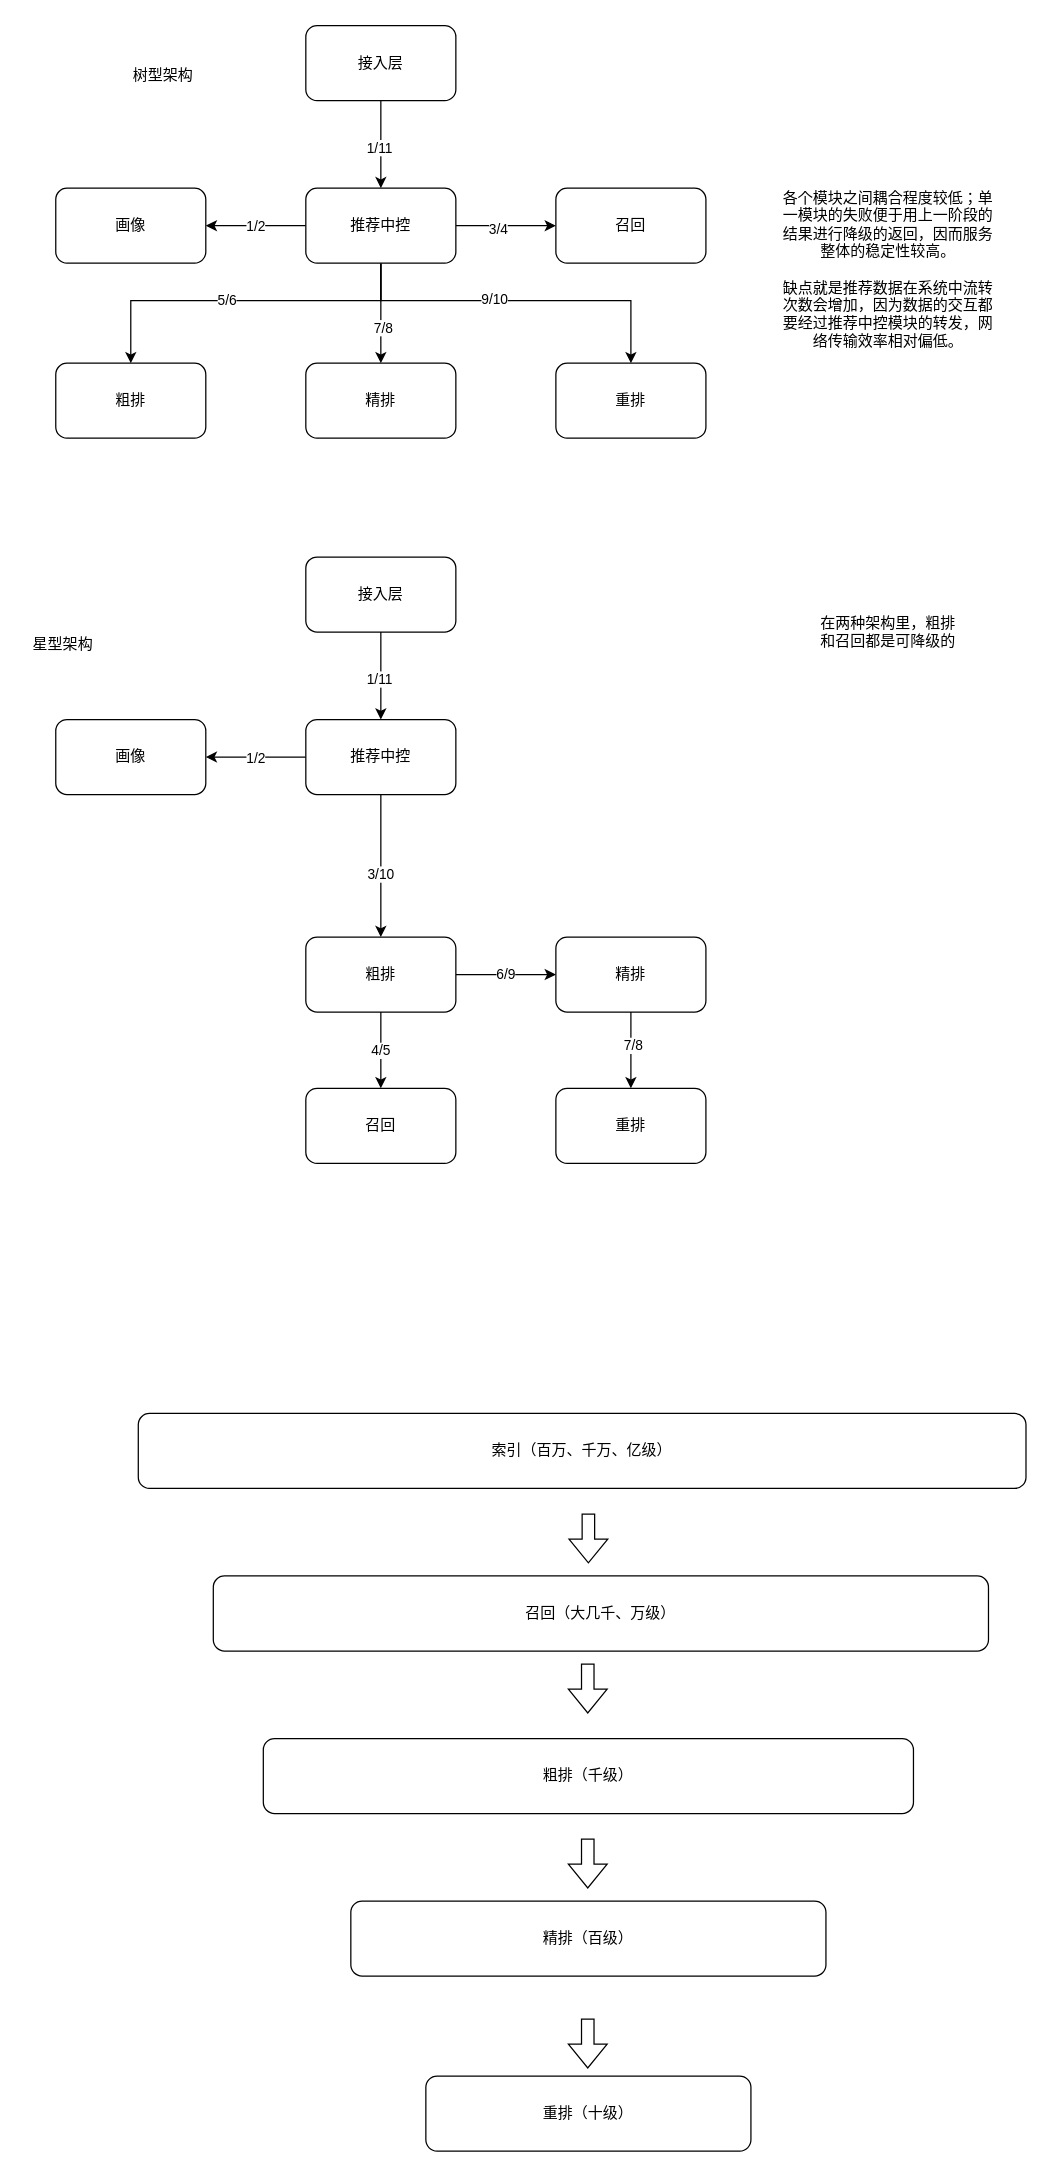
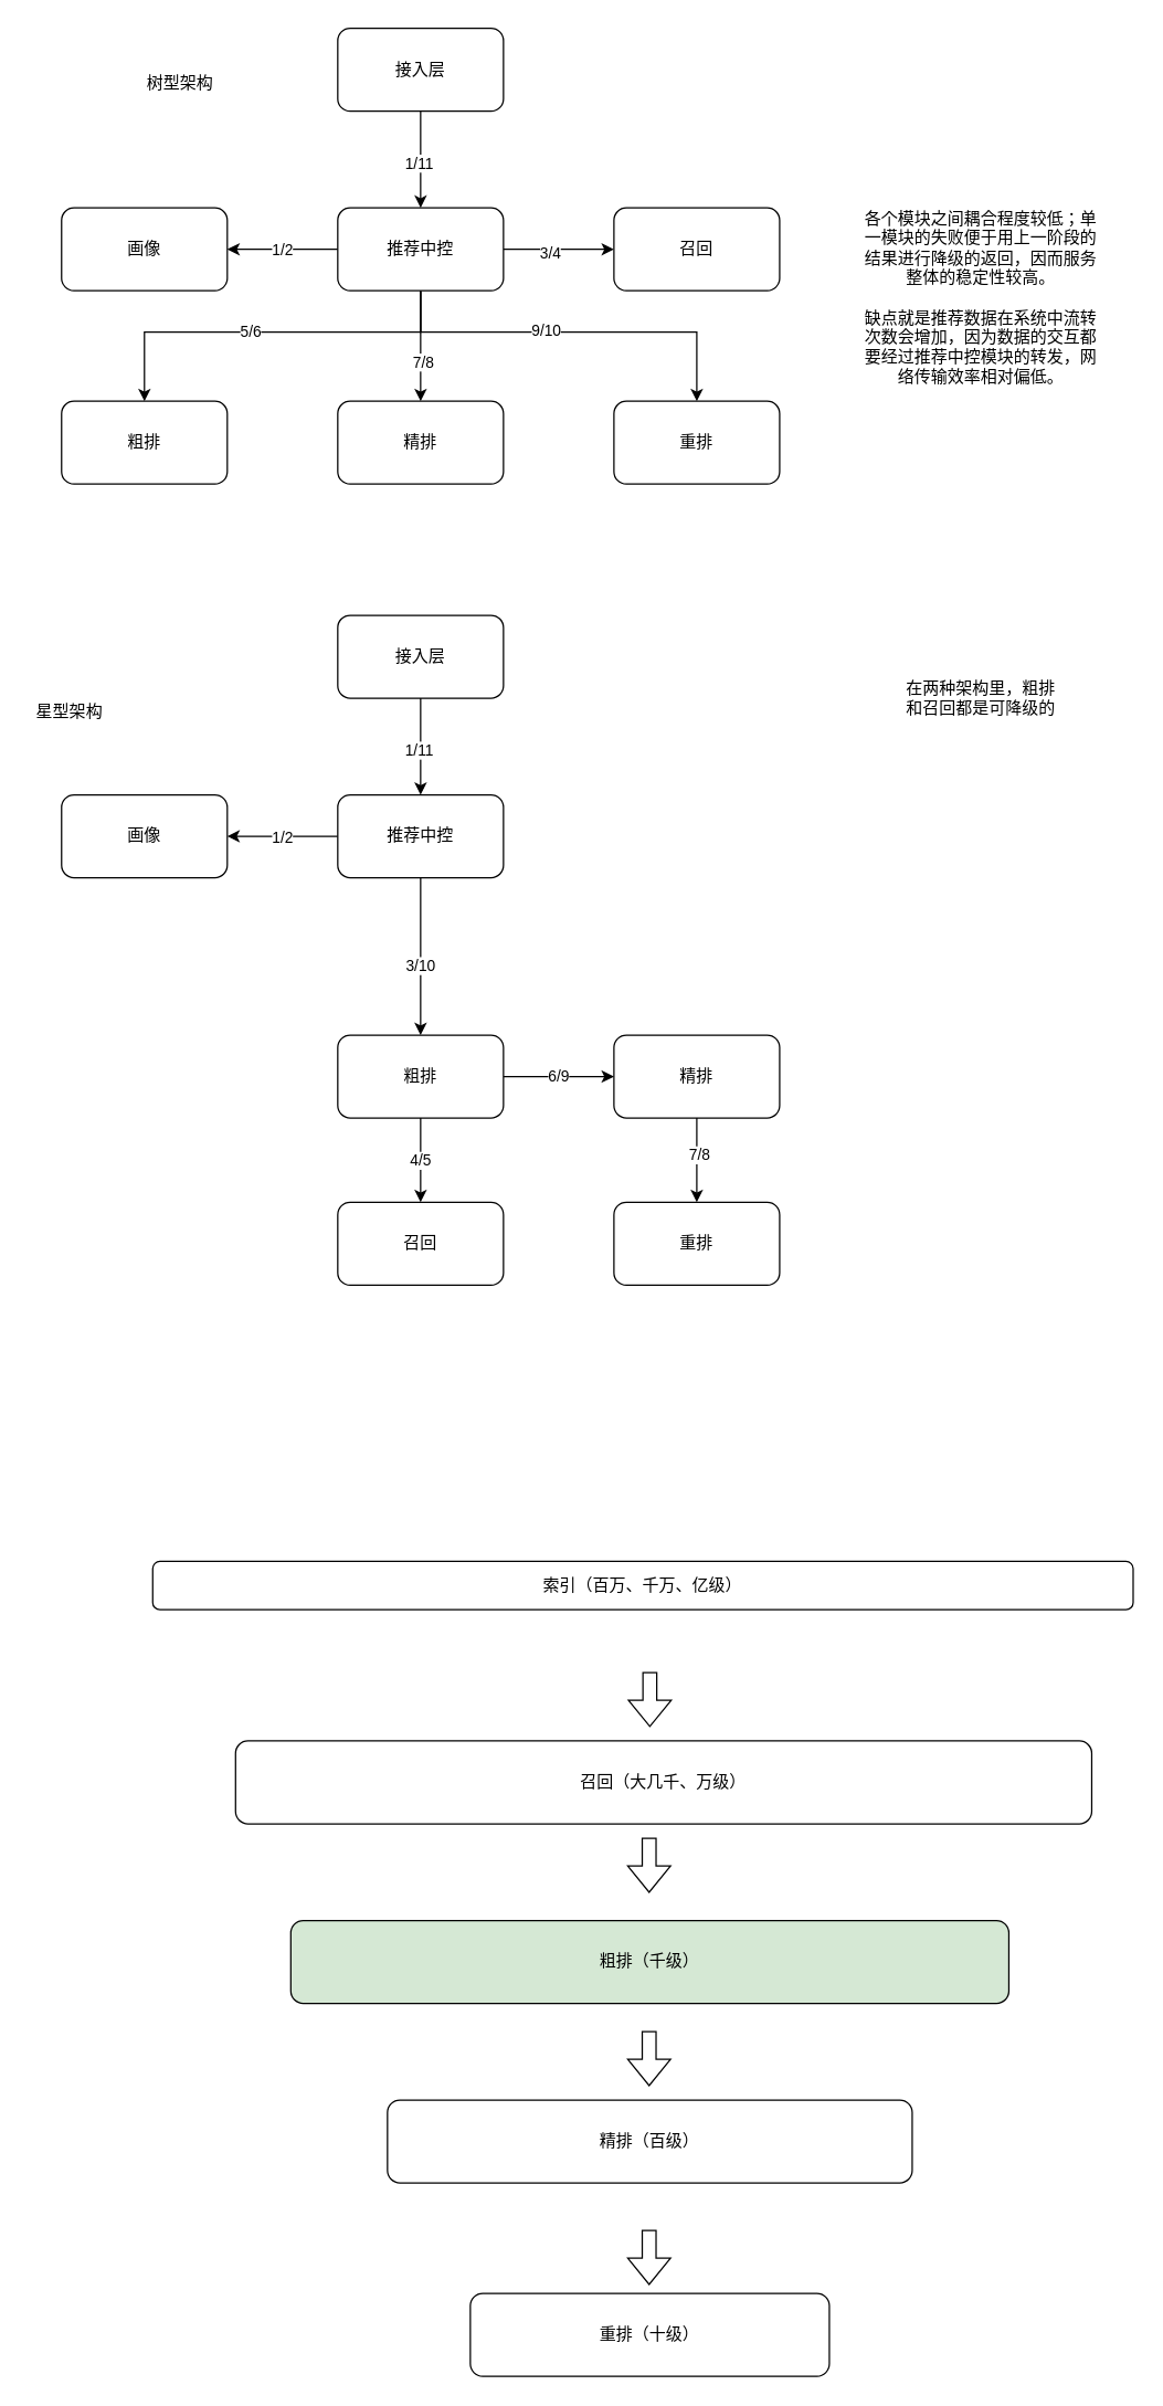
  <mxCell id="0" />
  <mxCell id="1" parent="0" />
  <mxCell id="2" style="edgeStyle=orthogonalEdgeStyle;rounded=0;orthogonalLoop=1;jettySize=auto;html=1;entryX=0.5;entryY=0;entryDx=0;entryDy=0;" edge="1" parent="1" source="4" target="15"><mxGeometry relative="1" as="geometry" /></mxCell>
  <mxCell id="3" value="1/11" style="edgeLabel;html=1;align=center;verticalAlign=middle;resizable=0;points=[];" vertex="1" connectable="0" parent="2"><mxGeometry x="0.057" y="-2" relative="1" as="geometry"><mxPoint as="offset" /></mxGeometry></mxCell>
  <mxCell id="4" value="接入层" style="rounded=1;whiteSpace=wrap;html=1;" parent="1" vertex="1"><mxGeometry x="244" y="20" width="120" height="60" as="geometry" /></mxCell>
  <mxCell id="5" value="" style="edgeStyle=orthogonalEdgeStyle;rounded=0;orthogonalLoop=1;jettySize=auto;html=1;" parent="1" source="15" target="16" edge="1"><mxGeometry relative="1" as="geometry" /></mxCell>
  <mxCell id="6" value="1/2" style="edgeLabel;html=1;align=center;verticalAlign=middle;resizable=0;points=[];" vertex="1" connectable="0" parent="5"><mxGeometry x="0.025" relative="1" as="geometry"><mxPoint as="offset" /></mxGeometry></mxCell>
  <mxCell id="7" value="" style="edgeStyle=orthogonalEdgeStyle;rounded=0;orthogonalLoop=1;jettySize=auto;html=1;" parent="1" source="15" target="17" edge="1"><mxGeometry relative="1" as="geometry" /></mxCell>
  <mxCell id="8" value="3/4" style="edgeLabel;html=1;align=center;verticalAlign=middle;resizable=0;points=[];" vertex="1" connectable="0" parent="7"><mxGeometry x="-0.175" y="-2" relative="1" as="geometry"><mxPoint as="offset" /></mxGeometry></mxCell>
  <mxCell id="9" value="" style="edgeStyle=orthogonalEdgeStyle;rounded=0;orthogonalLoop=1;jettySize=auto;html=1;" edge="1" parent="1" source="15" target="18"><mxGeometry relative="1" as="geometry" /></mxCell>
  <mxCell id="10" value="7/8" style="edgeLabel;html=1;align=center;verticalAlign=middle;resizable=0;points=[];" vertex="1" connectable="0" parent="9"><mxGeometry x="0.275" y="1" relative="1" as="geometry"><mxPoint as="offset" /></mxGeometry></mxCell>
  <mxCell id="11" style="edgeStyle=orthogonalEdgeStyle;rounded=0;orthogonalLoop=1;jettySize=auto;html=1;entryX=0.5;entryY=0;entryDx=0;entryDy=0;" edge="1" parent="1" source="15" target="19"><mxGeometry relative="1" as="geometry"><Array as="points"><mxPoint x="304" y="240" /><mxPoint x="104" y="240" /></Array></mxGeometry></mxCell>
  <mxCell id="12" value="5/6" style="edgeLabel;html=1;align=center;verticalAlign=middle;resizable=0;points=[];" vertex="1" connectable="0" parent="11"><mxGeometry x="0.1" y="-1" relative="1" as="geometry"><mxPoint as="offset" /></mxGeometry></mxCell>
  <mxCell id="13" style="edgeStyle=orthogonalEdgeStyle;rounded=0;orthogonalLoop=1;jettySize=auto;html=1;entryX=0.5;entryY=0;entryDx=0;entryDy=0;" edge="1" parent="1" source="15" target="20"><mxGeometry relative="1" as="geometry"><Array as="points"><mxPoint x="304" y="240" /><mxPoint x="504" y="240" /></Array></mxGeometry></mxCell>
  <mxCell id="14" value="9/10" style="edgeLabel;html=1;align=center;verticalAlign=middle;resizable=0;points=[];" vertex="1" connectable="0" parent="13"><mxGeometry x="-0.143" y="2" relative="1" as="geometry"><mxPoint as="offset" /></mxGeometry></mxCell>
  <mxCell id="15" value="推荐中控" style="rounded=1;whiteSpace=wrap;html=1;" parent="1" vertex="1"><mxGeometry x="244" y="150" width="120" height="60" as="geometry" /></mxCell>
  <mxCell id="16" value="画像" style="whiteSpace=wrap;html=1;rounded=1;" parent="1" vertex="1"><mxGeometry x="44" y="150" width="120" height="60" as="geometry" /></mxCell>
  <mxCell id="17" value="召回" style="whiteSpace=wrap;html=1;rounded=1;" parent="1" vertex="1"><mxGeometry x="444" y="150" width="120" height="60" as="geometry" /></mxCell>
  <mxCell id="18" value="精排" style="whiteSpace=wrap;html=1;rounded=1;" vertex="1" parent="1"><mxGeometry x="244" y="290" width="120" height="60" as="geometry" /></mxCell>
  <mxCell id="19" value="粗排" style="whiteSpace=wrap;html=1;rounded=1;" vertex="1" parent="1"><mxGeometry x="44" y="290" width="120" height="60" as="geometry" /></mxCell>
  <mxCell id="20" value="重排" style="whiteSpace=wrap;html=1;rounded=1;" vertex="1" parent="1"><mxGeometry x="444" y="290" width="120" height="60" as="geometry" /></mxCell>
  <mxCell id="21" style="edgeStyle=orthogonalEdgeStyle;rounded=0;orthogonalLoop=1;jettySize=auto;html=1;entryX=0.5;entryY=0;entryDx=0;entryDy=0;" edge="1" parent="1" source="23" target="28"><mxGeometry relative="1" as="geometry" /></mxCell>
  <mxCell id="22" value="1/11" style="edgeLabel;html=1;align=center;verticalAlign=middle;resizable=0;points=[];" vertex="1" connectable="0" parent="21"><mxGeometry x="0.057" y="-2" relative="1" as="geometry"><mxPoint as="offset" /></mxGeometry></mxCell>
  <mxCell id="23" value="接入层" style="rounded=1;whiteSpace=wrap;html=1;" vertex="1" parent="1"><mxGeometry x="244" y="445" width="120" height="60" as="geometry" /></mxCell>
  <mxCell id="24" value="" style="edgeStyle=orthogonalEdgeStyle;rounded=0;orthogonalLoop=1;jettySize=auto;html=1;" edge="1" parent="1" source="28" target="29"><mxGeometry relative="1" as="geometry" /></mxCell>
  <mxCell id="25" value="1/2" style="edgeLabel;html=1;align=center;verticalAlign=middle;resizable=0;points=[];" vertex="1" connectable="0" parent="24"><mxGeometry x="0.025" relative="1" as="geometry"><mxPoint as="offset" /></mxGeometry></mxCell>
  <mxCell id="26" style="edgeStyle=orthogonalEdgeStyle;rounded=0;orthogonalLoop=1;jettySize=auto;html=1;entryX=0.5;entryY=0;entryDx=0;entryDy=0;" edge="1" parent="1" source="28" target="36"><mxGeometry relative="1" as="geometry"><Array as="points"><mxPoint x="304" y="710" /><mxPoint x="304" y="710" /></Array></mxGeometry></mxCell>
  <mxCell id="27" value="3/10" style="edgeLabel;html=1;align=center;verticalAlign=middle;resizable=0;points=[];" vertex="1" connectable="0" parent="26"><mxGeometry x="0.1" y="-1" relative="1" as="geometry"><mxPoint as="offset" /></mxGeometry></mxCell>
  <mxCell id="28" value="推荐中控" style="rounded=1;whiteSpace=wrap;html=1;" vertex="1" parent="1"><mxGeometry x="244" y="575" width="120" height="60" as="geometry" /></mxCell>
  <mxCell id="29" value="画像" style="whiteSpace=wrap;html=1;rounded=1;" vertex="1" parent="1"><mxGeometry x="44" y="575" width="120" height="60" as="geometry" /></mxCell>
  <mxCell id="30" value="召回" style="whiteSpace=wrap;html=1;rounded=1;" vertex="1" parent="1"><mxGeometry x="244" y="870" width="120" height="60" as="geometry" /></mxCell>
  <mxCell id="31" style="edgeStyle=orthogonalEdgeStyle;rounded=0;orthogonalLoop=1;jettySize=auto;html=1;entryX=0.5;entryY=0;entryDx=0;entryDy=0;" edge="1" parent="1" source="33" target="37"><mxGeometry relative="1" as="geometry" /></mxCell>
  <mxCell id="32" value="7/8" style="edgeLabel;html=1;align=center;verticalAlign=middle;resizable=0;points=[];" vertex="1" connectable="0" parent="31"><mxGeometry x="-0.147" y="1" relative="1" as="geometry"><mxPoint as="offset" /></mxGeometry></mxCell>
  <mxCell id="33" value="精排" style="whiteSpace=wrap;html=1;rounded=1;" vertex="1" parent="1"><mxGeometry x="444" y="749" width="120" height="60" as="geometry" /></mxCell>
  <mxCell id="34" value="6/9" style="edgeStyle=orthogonalEdgeStyle;rounded=0;orthogonalLoop=1;jettySize=auto;html=1;entryX=0;entryY=0.5;entryDx=0;entryDy=0;" edge="1" parent="1" source="36" target="33"><mxGeometry relative="1" as="geometry" /></mxCell>
  <mxCell id="35" value="4/5" style="edgeStyle=orthogonalEdgeStyle;rounded=0;orthogonalLoop=1;jettySize=auto;html=1;" edge="1" parent="1" source="36" target="30"><mxGeometry relative="1" as="geometry" /></mxCell>
  <mxCell id="36" value="粗排" style="whiteSpace=wrap;html=1;rounded=1;" vertex="1" parent="1"><mxGeometry x="244" y="749" width="120" height="60" as="geometry" /></mxCell>
  <mxCell id="37" value="重排" style="whiteSpace=wrap;html=1;rounded=1;" vertex="1" parent="1"><mxGeometry x="444" y="870" width="120" height="60" as="geometry" /></mxCell>
  <mxCell id="38" value="树型架构" style="text;html=1;strokeColor=none;fillColor=none;align=center;verticalAlign=middle;whiteSpace=wrap;rounded=0;" vertex="1" parent="1"><mxGeometry x="100" y="45" width="60" height="30" as="geometry" /></mxCell>
  <mxCell id="39" value="星型架构" style="text;html=1;strokeColor=none;fillColor=none;align=center;verticalAlign=middle;whiteSpace=wrap;rounded=0;" vertex="1" parent="1"><mxGeometry x="20" y="500" width="60" height="30" as="geometry" /></mxCell>
  <mxCell id="40" value="各个模块之间耦合程度较低；单一模块的失败便于用上一阶段的结果进行降级的返回，因而服务整体的稳定性较高。&lt;br&gt;&lt;br&gt;缺点就是推荐数据在系统中流转次数会增加，因为数据的交互都要经过推荐中控模块的转发，网络传输效率相对偏低。" style="text;html=1;strokeColor=none;fillColor=none;align=center;verticalAlign=middle;whiteSpace=wrap;rounded=0;" vertex="1" parent="1"><mxGeometry x="620" y="200" width="180" height="30" as="geometry" /></mxCell>
  <mxCell id="41" value="在两种架构里，粗排和召回都是可降级的" style="text;html=1;strokeColor=none;fillColor=none;align=center;verticalAlign=middle;whiteSpace=wrap;rounded=0;" vertex="1" parent="1"><mxGeometry x="650" y="490" width="120" height="30" as="geometry" /></mxCell>
- <mxCell id="42" value="索引（百万、千万、亿级）" style="rounded=1;whiteSpace=wrap;html=1;" vertex="1" parent="1"><mxGeometry x="110" y="1130" width="710" height="60" as="geometry" /></mxCell>
+ <mxCell id="42" value="索引（百万、千万、亿级）" style="rounded=1;whiteSpace=wrap;html=1;" vertex="1" parent="1"><mxGeometry x="110" y="1130" width="710" height="35" as="geometry" /></mxCell>
  <mxCell id="43" value="召回（大几千、万级）" style="rounded=1;whiteSpace=wrap;html=1;" vertex="1" parent="1"><mxGeometry x="170" y="1260" width="620" height="60" as="geometry" /></mxCell>
- <mxCell id="44" value="粗排（千级）" style="rounded=1;whiteSpace=wrap;html=1;" vertex="1" parent="1"><mxGeometry x="210" y="1390" width="520" height="60" as="geometry" /></mxCell>
+ <mxCell id="44" value="粗排（千级）" style="rounded=1;whiteSpace=wrap;html=1;fillColor=#d5e8d4;" vertex="1" parent="1"><mxGeometry x="210" y="1390" width="520" height="60" as="geometry" /></mxCell>
  <mxCell id="45" value="精排（百级）" style="rounded=1;whiteSpace=wrap;html=1;" vertex="1" parent="1"><mxGeometry x="280" y="1520" width="380" height="60" as="geometry" /></mxCell>
  <mxCell id="46" value="重排（十级）" style="rounded=1;whiteSpace=wrap;html=1;" vertex="1" parent="1"><mxGeometry x="340" y="1660" width="260" height="60" as="geometry" /></mxCell>
  <mxCell id="47" value="" style="shape=flexArrow;endArrow=classic;html=1;rounded=0;" edge="1" parent="1"><mxGeometry width="50" height="50" relative="1" as="geometry"><mxPoint x="470" y="1210" as="sourcePoint" /><mxPoint x="470" y="1250" as="targetPoint" /></mxGeometry></mxCell>
  <mxCell id="48" value="" style="shape=flexArrow;endArrow=classic;html=1;rounded=0;" edge="1" parent="1"><mxGeometry width="50" height="50" relative="1" as="geometry"><mxPoint x="469.5" y="1330" as="sourcePoint" /><mxPoint x="469.5" y="1370" as="targetPoint" /></mxGeometry></mxCell>
  <mxCell id="49" value="" style="shape=flexArrow;endArrow=classic;html=1;rounded=0;" edge="1" parent="1"><mxGeometry width="50" height="50" relative="1" as="geometry"><mxPoint x="469.5" y="1470" as="sourcePoint" /><mxPoint x="469.5" y="1510" as="targetPoint" /></mxGeometry></mxCell>
  <mxCell id="50" value="" style="shape=flexArrow;endArrow=classic;html=1;rounded=0;" edge="1" parent="1"><mxGeometry width="50" height="50" relative="1" as="geometry"><mxPoint x="469.5" y="1614" as="sourcePoint" /><mxPoint x="469.5" y="1654" as="targetPoint" /></mxGeometry></mxCell>
